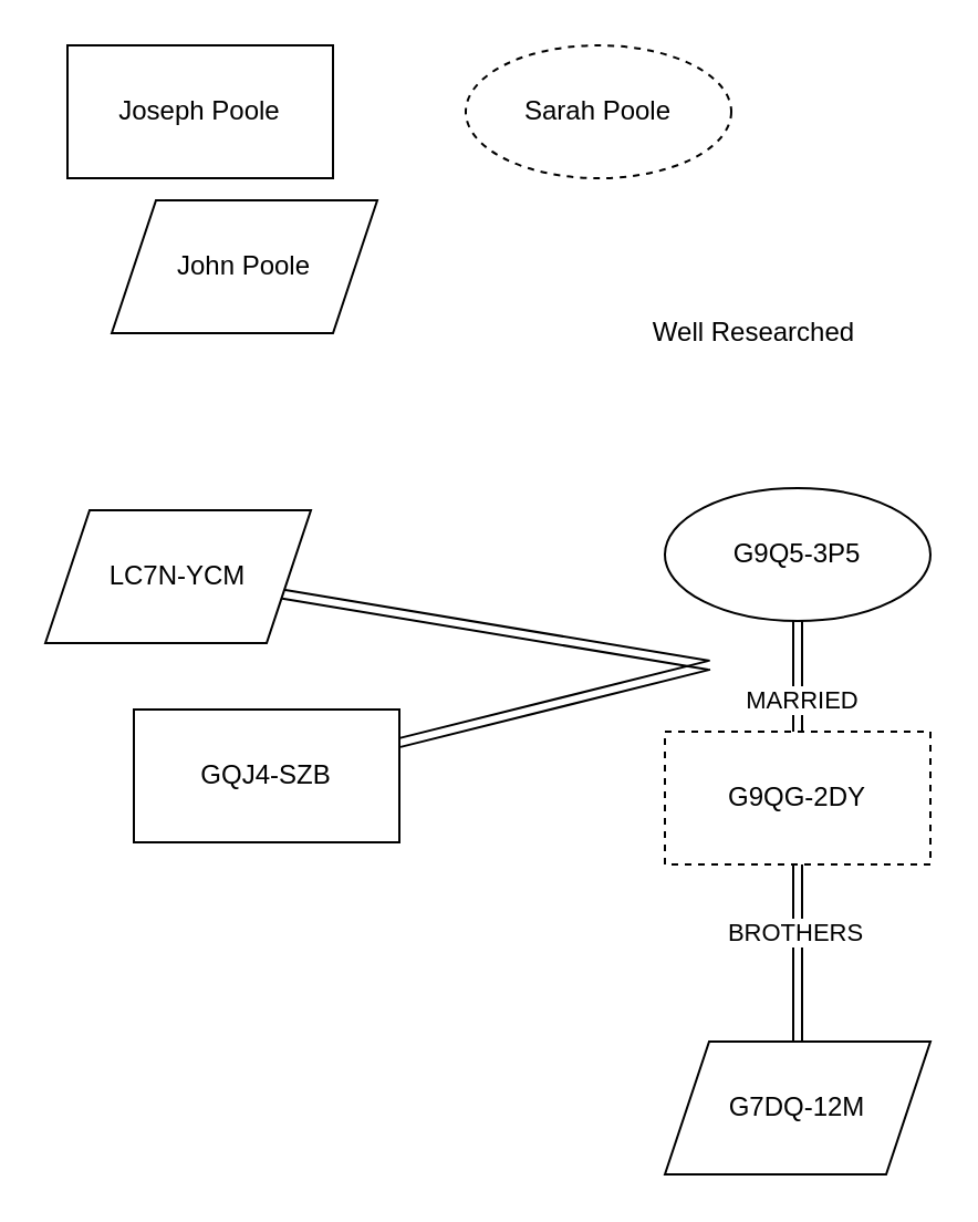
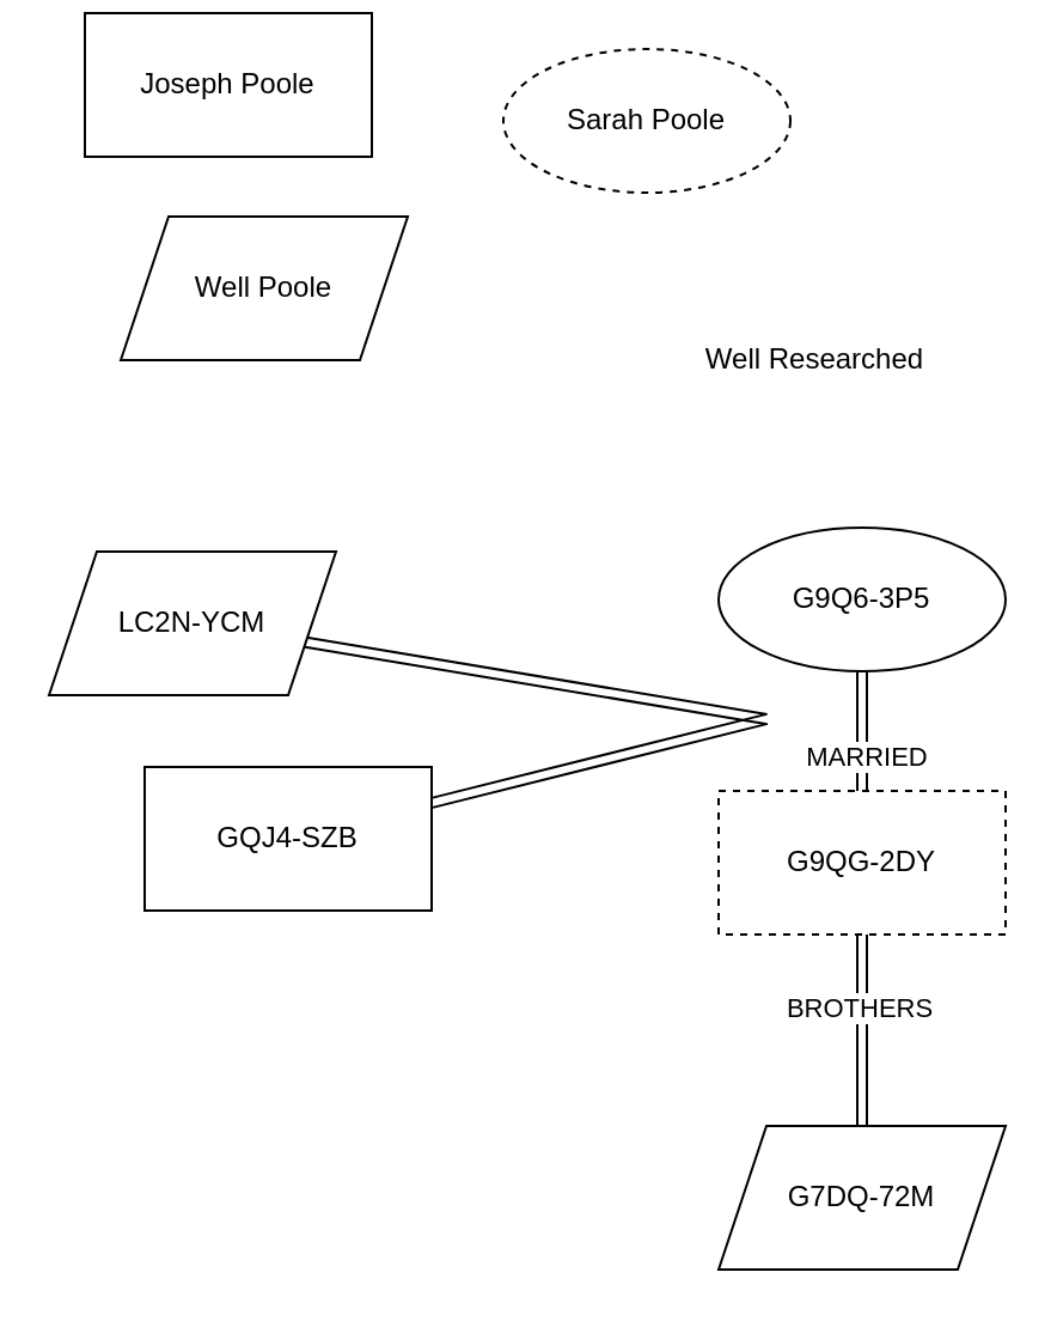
  <mxCell id="0" />
  <mxCell id="1" parent="0" />
- <mxCell id="2" value="Joseph Poole" style="whiteSpace=wrap;html=1;" vertex="1" parent="1"><mxGeometry x="30" y="20" width="120" height="60" as="geometry" /></mxCell>
+ <mxCell id="2" value="Joseph Poole" style="whiteSpace=wrap;html=1;" vertex="1" parent="1"><mxGeometry x="35" y="5" width="120" height="60" as="geometry" /></mxCell>
  <mxCell id="3" value="Sarah Poole" style="ellipse;whiteSpace=wrap;html=1;dashed=1;" vertex="1" parent="1"><mxGeometry x="210" y="20" width="120" height="60" as="geometry" /></mxCell>
  <mxCell id="4" style="edgeStyle=none;shape=link;html=1;" edge="1" parent="1" source="10" target="11"><mxGeometry relative="1" as="geometry" /></mxCell>
  <mxCell id="5" value="MARRIED" style="edgeLabel;html=1;align=center;verticalAlign=middle;resizable=0;points=[];" vertex="1" connectable="0" parent="4"><mxGeometry x="-0.403" y="-2" relative="1" as="geometry"><mxPoint x="-1" as="offset" /></mxGeometry></mxCell>
  <mxCell id="6" value="" style="edgeStyle=none;shape=link;html=1;" edge="1" parent="1" target="13"><mxGeometry relative="1" as="geometry"><mxPoint x="320" y="300" as="sourcePoint" /></mxGeometry></mxCell>
  <mxCell id="7" value="" style="edgeStyle=none;shape=link;html=1;" edge="1" parent="1" target="15"><mxGeometry relative="1" as="geometry"><mxPoint x="320" y="300" as="sourcePoint" /></mxGeometry></mxCell>
  <mxCell id="8" value="" style="edgeStyle=none;shape=link;html=1;" edge="1" parent="1" source="10" target="16"><mxGeometry relative="1" as="geometry" /></mxCell>
  <mxCell id="9" value="BROTHERS" style="edgeLabel;html=1;align=center;verticalAlign=middle;resizable=0;points=[];" vertex="1" connectable="0" parent="8"><mxGeometry x="-0.258" y="-2" relative="1" as="geometry"><mxPoint as="offset" /></mxGeometry></mxCell>
  <mxCell id="10" value="G9QG-2DY" style="whiteSpace=wrap;html=1;dashed=1;" vertex="1" parent="1"><mxGeometry x="300" y="330" width="120" height="60" as="geometry" /></mxCell>
- <mxCell id="11" value="G9Q5-3P5" style="ellipse;whiteSpace=wrap;html=1;" vertex="1" parent="1"><mxGeometry x="300" y="220" width="120" height="60" as="geometry" /></mxCell>
+ <mxCell id="11" value="G9Q6-3P5" style="ellipse;whiteSpace=wrap;html=1;" vertex="1" parent="1"><mxGeometry x="300" y="220" width="120" height="60" as="geometry" /></mxCell>
  <mxCell id="12" value="Well Researched" style="text;html=1;align=center;verticalAlign=middle;resizable=0;points=[];autosize=1;strokeColor=none;fillColor=none;" vertex="1" parent="1"><mxGeometry x="285" y="140" width="110" height="20" as="geometry" /></mxCell>
  <mxCell id="13" value="GQJ4-SZB" style="whiteSpace=wrap;html=1;" vertex="1" parent="1"><mxGeometry x="60" y="320" width="120" height="60" as="geometry" /></mxCell>
- <mxCell id="14" value="John Poole" style="shape=parallelogram;perimeter=parallelogramPerimeter;whiteSpace=wrap;html=1;fixedSize=1;" vertex="1" parent="1"><mxGeometry x="50" y="90" width="120" height="60" as="geometry" /></mxCell>
- <mxCell id="15" value="LC7N-YCM" style="shape=parallelogram;perimeter=parallelogramPerimeter;whiteSpace=wrap;html=1;fixedSize=1;" vertex="1" parent="1"><mxGeometry x="20" y="230" width="120" height="60" as="geometry" /></mxCell>
- <mxCell id="16" value="G7DQ-12M" style="shape=parallelogram;perimeter=parallelogramPerimeter;whiteSpace=wrap;html=1;fixedSize=1;" vertex="1" parent="1"><mxGeometry x="300" y="470" width="120" height="60" as="geometry" /></mxCell>
+ <mxCell id="14" value="Well Poole" style="shape=parallelogram;perimeter=parallelogramPerimeter;whiteSpace=wrap;html=1;fixedSize=1;" vertex="1" parent="1"><mxGeometry x="50" y="90" width="120" height="60" as="geometry" /></mxCell>
+ <mxCell id="15" value="LC2N-YCM" style="shape=parallelogram;perimeter=parallelogramPerimeter;whiteSpace=wrap;html=1;fixedSize=1;" vertex="1" parent="1"><mxGeometry x="20" y="230" width="120" height="60" as="geometry" /></mxCell>
+ <mxCell id="16" value="G7DQ-72M" style="shape=parallelogram;perimeter=parallelogramPerimeter;whiteSpace=wrap;html=1;fixedSize=1;" vertex="1" parent="1"><mxGeometry x="300" y="470" width="120" height="60" as="geometry" /></mxCell>
